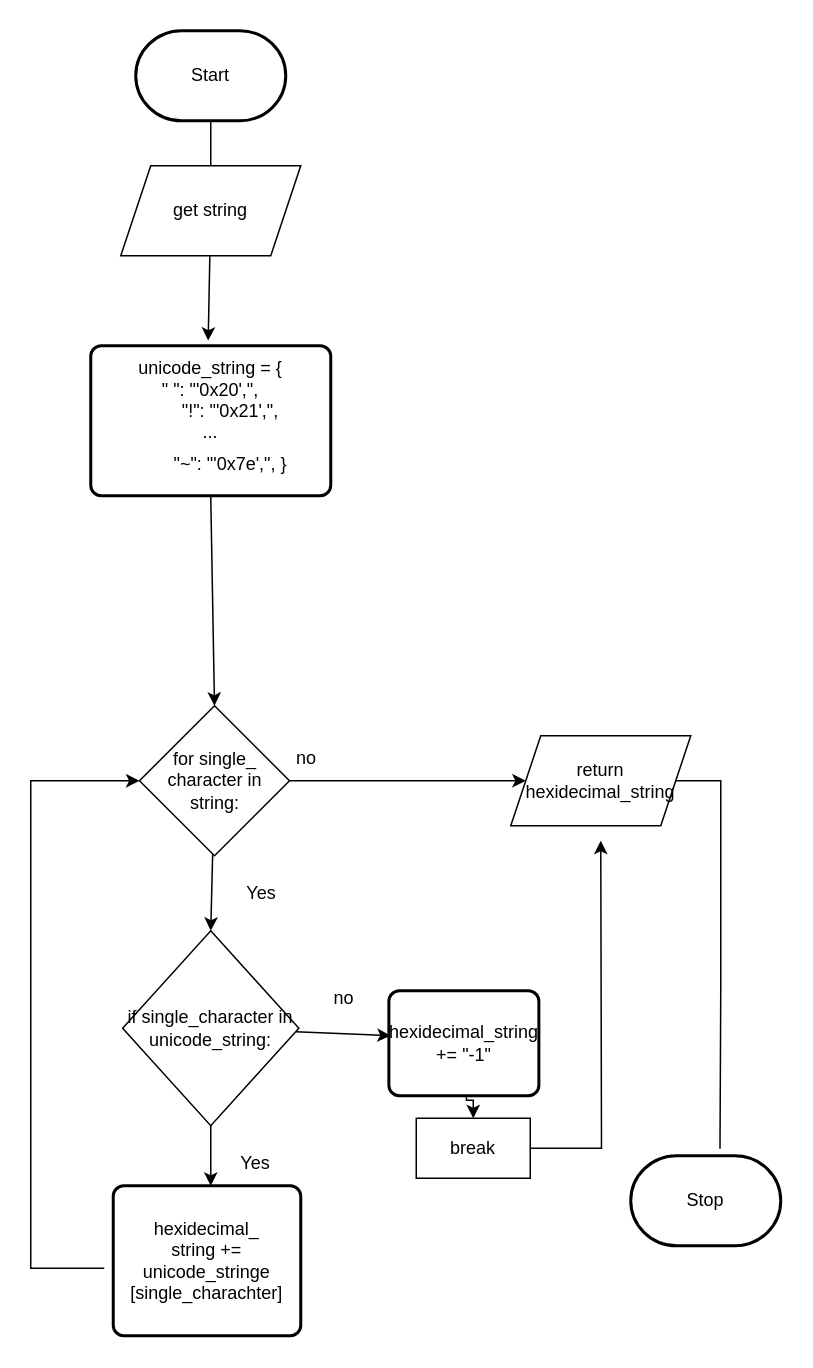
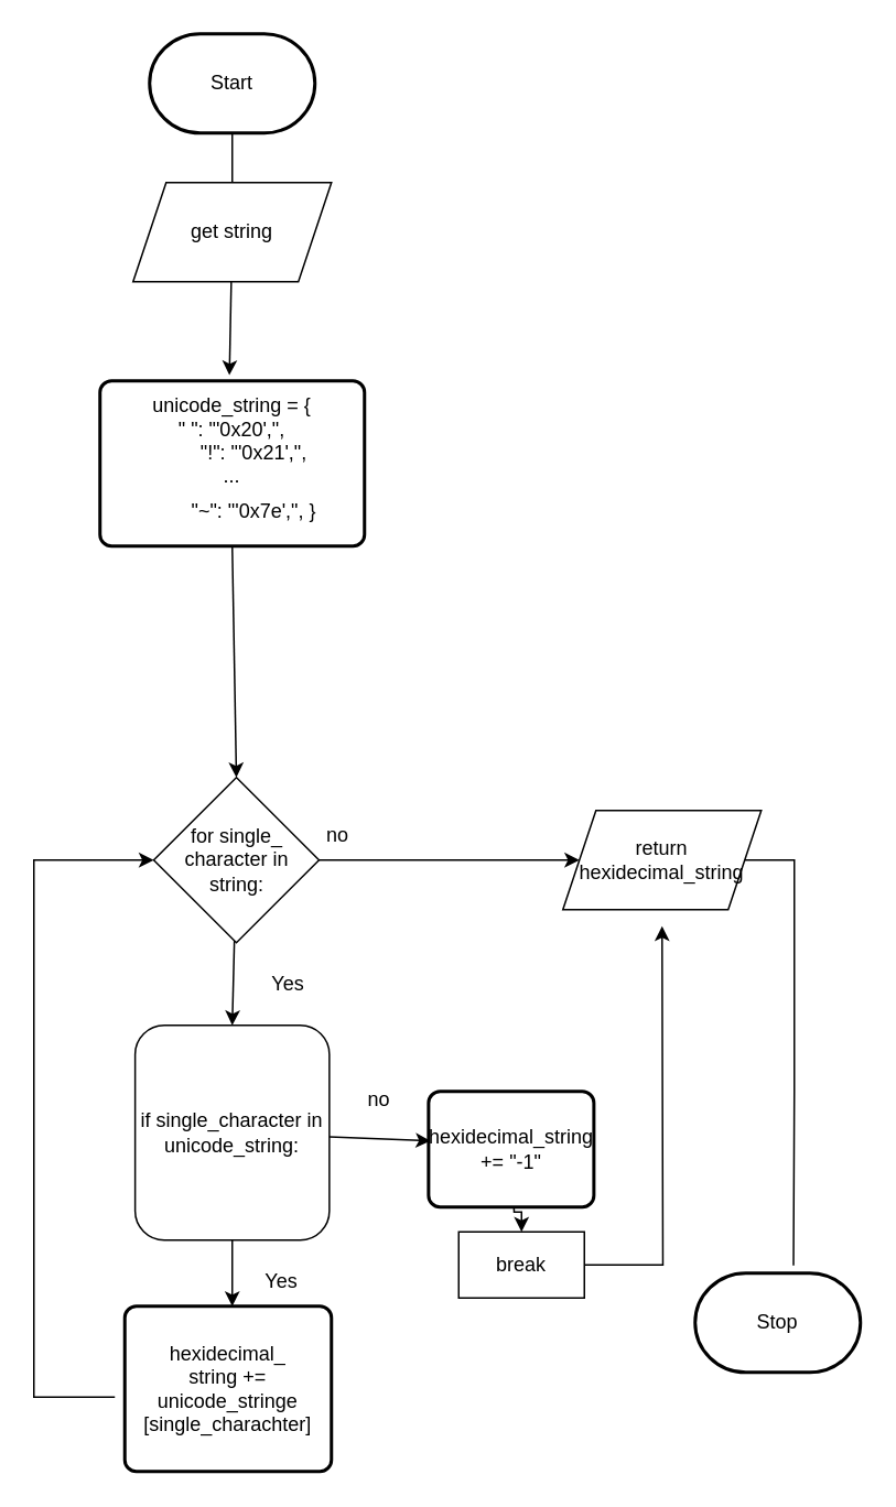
  <mxCell id="0" />
  <mxCell id="1" parent="0" />
  <mxCell id="2" style="edgeStyle=none;html=1;" edge="1" parent="1" source="3"><mxGeometry relative="1" as="geometry"><mxPoint x="140" y="130" as="targetPoint" /></mxGeometry></mxCell>
  <mxCell id="3" value="Start" style="strokeWidth=2;html=1;shape=mxgraph.flowchart.terminator;whiteSpace=wrap;" vertex="1" parent="1"><mxGeometry x="90" y="20" width="100" height="60" as="geometry" /></mxCell>
  <mxCell id="4" style="edgeStyle=none;html=1;entryX=0.569;entryY=-0.057;entryDx=0;entryDy=0;entryPerimeter=0;" edge="1" parent="1" source="5"><mxGeometry relative="1" as="geometry"><mxPoint x="138.28" y="226.58" as="targetPoint" /></mxGeometry></mxCell>
  <mxCell id="5" value="get string" style="shape=parallelogram;perimeter=parallelogramPerimeter;whiteSpace=wrap;html=1;fixedSize=1;" vertex="1" parent="1"><mxGeometry x="80" y="110" width="120" height="60" as="geometry" /></mxCell>
  <mxCell id="6" style="edgeStyle=none;html=1;entryX=0.5;entryY=0;entryDx=0;entryDy=0;fontSize=12;fontColor=#F0F0F0;exitX=0.5;exitY=1;exitDx=0;exitDy=0;" edge="1" parent="1" source="24" target="9"><mxGeometry relative="1" as="geometry"><mxPoint x="142.5" y="420" as="sourcePoint" /></mxGeometry></mxCell>
  <mxCell id="7" style="edgeStyle=none;html=1;fontSize=12;fontColor=#F0F0F0;entryX=0.5;entryY=0;entryDx=0;entryDy=0;" edge="1" parent="1" source="9" target="12"><mxGeometry relative="1" as="geometry"><mxPoint x="140" y="610" as="targetPoint" /></mxGeometry></mxCell>
  <mxCell id="8" style="edgeStyle=orthogonalEdgeStyle;rounded=0;html=1;fontSize=12;fontColor=#F0F0F0;" edge="1" parent="1" source="9"><mxGeometry relative="1" as="geometry"><mxPoint x="350" y="520" as="targetPoint" /></mxGeometry></mxCell>
  <mxCell id="9" value="&lt;font color=&quot;#000000&quot;&gt;for single_ character in string:&lt;/font&gt;" style="rhombus;whiteSpace=wrap;html=1;labelBackgroundColor=none;fontSize=12;fontColor=#F0F0F0;" vertex="1" parent="1"><mxGeometry x="92.5" y="470" width="100" height="100" as="geometry" /></mxCell>
  <mxCell id="10" style="edgeStyle=none;html=1;fontSize=12;fontColor=#F0F0F0;" edge="1" parent="1" source="12"><mxGeometry relative="1" as="geometry"><mxPoint x="140" y="790" as="targetPoint" /></mxGeometry></mxCell>
  <mxCell id="11" style="edgeStyle=none;html=1;fontSize=12;fontColor=#F0F0F0;entryX=0;entryY=0.5;entryDx=0;entryDy=0;" edge="1" parent="1" source="12"><mxGeometry relative="1" as="geometry"><mxPoint x="260" y="690" as="targetPoint" /></mxGeometry></mxCell>
- <mxCell id="12" value="&lt;font color=&quot;#000000&quot;&gt;if single_character in unicode_string:&lt;/font&gt;" style="rhombus;whiteSpace=wrap;html=1;labelBackgroundColor=none;fontSize=12;fontColor=#F0F0F0;" vertex="1" parent="1"><mxGeometry x="81.25" y="620" width="117.5" height="130" as="geometry" /></mxCell>
+ <mxCell id="12" value="&lt;font color=&quot;#000000&quot;&gt;if single_character in unicode_string:&lt;/font&gt;" style="whiteSpace=wrap;html=1;labelBackgroundColor=none;fontSize=12;fontColor=#F0F0F0;rounded=1;" vertex="1" parent="1"><mxGeometry x="81.25" y="620" width="117.5" height="130" as="geometry" /></mxCell>
  <mxCell id="13" style="edgeStyle=orthogonalEdgeStyle;html=1;entryX=0;entryY=0.5;entryDx=0;entryDy=0;rounded=0;" edge="1" parent="1" target="9"><mxGeometry relative="1" as="geometry"><Array as="points"><mxPoint x="20" y="845" /><mxPoint x="20" y="520" /></Array><mxPoint x="69" y="845" as="sourcePoint" /></mxGeometry></mxCell>
  <mxCell id="14" value="Yes" style="text;html=1;strokeColor=none;fillColor=none;align=center;verticalAlign=middle;whiteSpace=wrap;rounded=0;labelBackgroundColor=none;fontSize=12;fontColor=#000000;" vertex="1" parent="1"><mxGeometry x="140" y="760" width="60" height="30" as="geometry" /></mxCell>
  <mxCell id="15" value="Stop" style="strokeWidth=2;html=1;shape=mxgraph.flowchart.terminator;whiteSpace=wrap;" vertex="1" parent="1"><mxGeometry x="420" y="770" width="100" height="60" as="geometry" /></mxCell>
  <mxCell id="16" value="Yes" style="text;html=1;strokeColor=none;fillColor=none;align=center;verticalAlign=middle;whiteSpace=wrap;rounded=0;labelBackgroundColor=none;fontSize=12;fontColor=#030303;" vertex="1" parent="1"><mxGeometry x="144" y="580" width="60" height="30" as="geometry" /></mxCell>
  <mxCell id="17" value="no" style="text;html=1;align=center;verticalAlign=middle;whiteSpace=wrap;rounded=0;labelBackgroundColor=none;fontSize=12;fontColor=#030303;" vertex="1" parent="1"><mxGeometry x="174" y="490" width="60" height="30" as="geometry" /></mxCell>
  <mxCell id="18" style="edgeStyle=orthogonalEdgeStyle;rounded=0;html=1;entryX=0.595;entryY=-0.077;entryDx=0;entryDy=0;entryPerimeter=0;fontSize=12;fontColor=#F0F0F0;endArrow=none;" edge="1" parent="1" source="19" target="15"><mxGeometry relative="1" as="geometry"><Array as="points"><mxPoint x="480" y="520" /><mxPoint x="480" y="660" /></Array></mxGeometry></mxCell>
  <mxCell id="19" value="return hexidecimal_string" style="shape=parallelogram;perimeter=parallelogramPerimeter;whiteSpace=wrap;html=1;fixedSize=1;" vertex="1" parent="1"><mxGeometry x="340" y="490" width="120" height="60" as="geometry" /></mxCell>
  <mxCell id="20" style="edgeStyle=orthogonalEdgeStyle;rounded=0;html=1;entryX=0.5;entryY=0;entryDx=0;entryDy=0;fontFamily=Helvetica;" edge="1" parent="1" target="22"><mxGeometry relative="1" as="geometry"><mxPoint x="310" y="720" as="sourcePoint" /></mxGeometry></mxCell>
  <mxCell id="21" style="edgeStyle=orthogonalEdgeStyle;rounded=0;html=1;" edge="1" parent="1" source="22"><mxGeometry relative="1" as="geometry"><mxPoint x="400" y="560" as="targetPoint" /></mxGeometry></mxCell>
  <mxCell id="22" value="&lt;font color=&quot;#000000&quot;&gt;break&lt;/font&gt;" style="rounded=0;whiteSpace=wrap;html=1;labelBackgroundColor=none;fontSize=12;fontColor=#F0F0F0;" vertex="1" parent="1"><mxGeometry x="277" y="745" width="76" height="40" as="geometry" /></mxCell>
  <mxCell id="23" value="no" style="text;html=1;strokeColor=none;fillColor=none;align=center;verticalAlign=middle;whiteSpace=wrap;rounded=0;labelBackgroundColor=default;fontSize=12;fontColor=#000000;" vertex="1" parent="1"><mxGeometry x="198.75" y="650" width="60" height="30" as="geometry" /></mxCell>
  <mxCell id="24" value="&lt;div&gt;unicode_string = {&lt;/div&gt;&lt;div&gt;&quot; &quot;: &quot;'0x20',&quot;,&lt;/div&gt;&lt;div&gt;&amp;nbsp; &amp;nbsp; &amp;nbsp; &amp;nbsp; &quot;!&quot;: &quot;'0x21',&quot;,&lt;/div&gt;&lt;div&gt;...&lt;/div&gt;&lt;div&gt;&lt;div style=&quot;line-height: 27px&quot;&gt;&amp;nbsp; &amp;nbsp; &amp;nbsp; &amp;nbsp; &quot;~&quot;: &quot;'0x7e',&quot;,&amp;nbsp;}&lt;/div&gt;&lt;/div&gt;" style="rounded=1;whiteSpace=wrap;html=1;absoluteArcSize=1;arcSize=14;strokeWidth=2;" vertex="1" parent="1"><mxGeometry x="60" y="230" width="160" height="100" as="geometry" /></mxCell>
  <mxCell id="25" value="&lt;span style=&quot;color: rgb(0 , 0 , 0)&quot;&gt;hexidecimal_string += &quot;-1&quot;&lt;/span&gt;" style="rounded=1;whiteSpace=wrap;html=1;absoluteArcSize=1;arcSize=14;strokeWidth=2;" vertex="1" parent="1"><mxGeometry x="258.75" y="660" width="100" height="70" as="geometry" /></mxCell>
  <mxCell id="26" value="&lt;span style=&quot;color: rgb(0 , 0 , 0)&quot;&gt;hexidecimal_&lt;br&gt;string += unicode_stringe&lt;br&gt;[single_charachter]&lt;/span&gt;" style="rounded=1;whiteSpace=wrap;html=1;absoluteArcSize=1;arcSize=14;strokeWidth=2;" vertex="1" parent="1"><mxGeometry x="75" y="790" width="125" height="100" as="geometry" /></mxCell>
